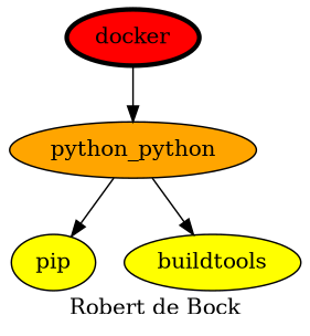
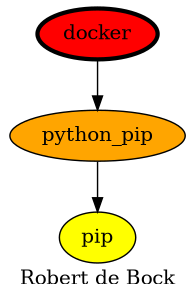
  digraph {
    label="Robert de Bock"
    node [fillcolor=yellow style=filled]
    n1 [label=pip]
-   python_pip [fillcolor=orange label=python_python]
-   buildtools
+   python_pip [fillcolor=orange]
    docker [fillcolor=red penwidth=3]
    python_pip -> n1
-   python_pip -> buildtools
    docker -> python_pip
  }
